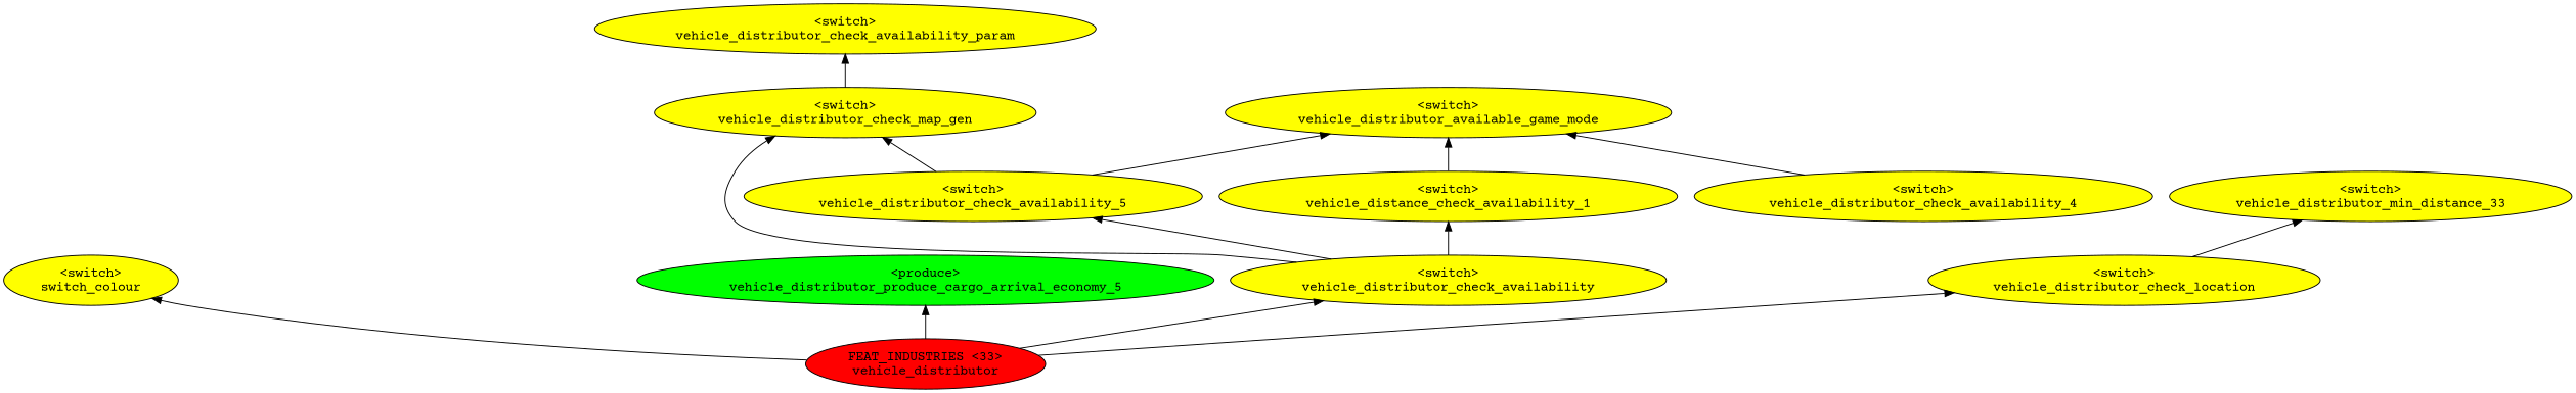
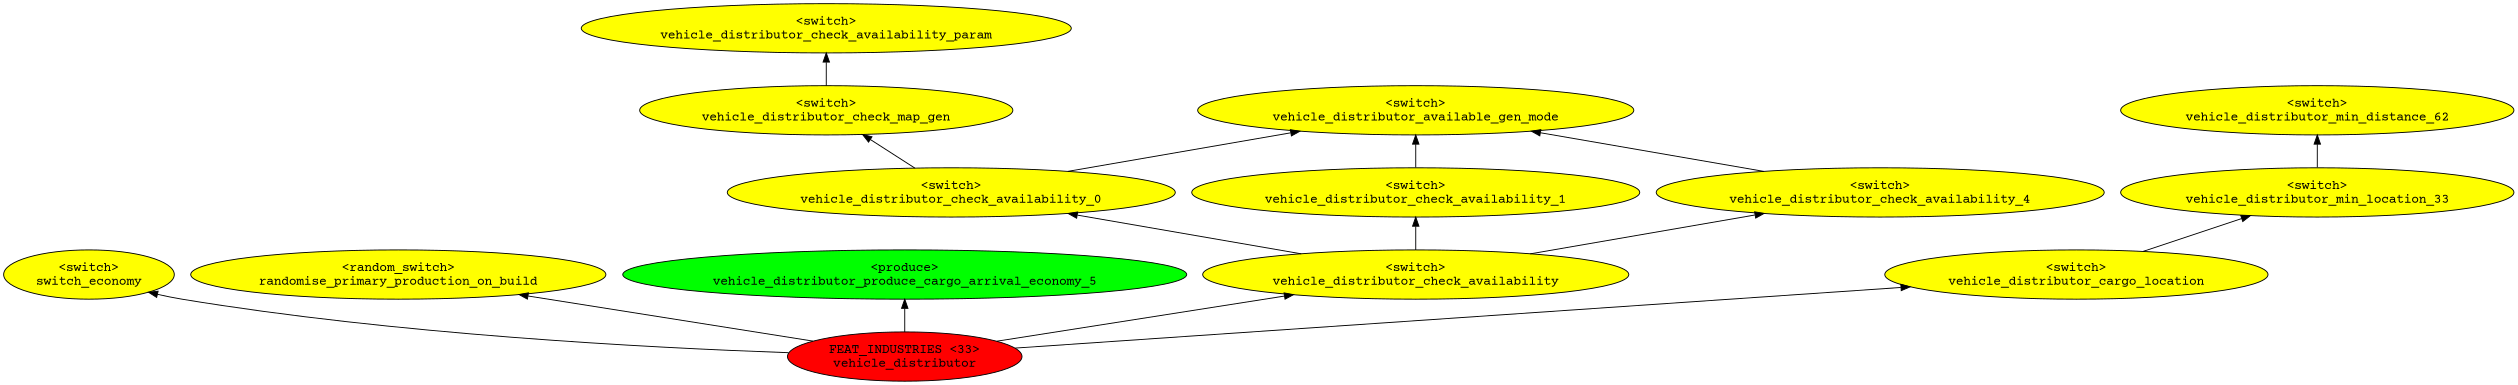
  digraph {
    fontname="Courier Prime"
    rankdir=BT
    node [fillcolor=yellow fontname="Courier Prime" style=filled]
    edge [fontname="Courier Prime"]
-   n1 [label="<switch>\nswitch_colour"]
+   n1 [label="<switch>\nswitch_economy"]
+   n2 [label="<random_switch>\nrandomise_primary_production_on_build"]
    n3 [fillcolor=green label="<produce>\nvehicle_distributor_produce_cargo_arrival_economy_5"]
    n4 [label="<switch>\nvehicle_distributor_check_availability_param"]
    n5 [label="<switch>\nvehicle_distributor_check_map_gen"]
-   n6 [label="<switch>\nvehicle_distributor_available_game_mode"]
-   n7 [label="<switch>\nvehicle_distance_check_availability_1"]
+   n6 [label="<switch>\nvehicle_distributor_available_gen_mode"]
+   n7 [label="<switch>\nvehicle_distributor_check_availability_1"]
    n8 [label="<switch>\nvehicle_distributor_check_availability_4"]
-   n9 [label="<switch>\nvehicle_distributor_check_availability_5"]
+   n9 [label="<switch>\nvehicle_distributor_check_availability_0"]
    n10 [label="<switch>\nvehicle_distributor_check_availability"]
-   n12 [label="<switch>\nvehicle_distributor_min_distance_33"]
-   n13 [label="<switch>\nvehicle_distributor_check_location"]
+   n11 [label="<switch>\nvehicle_distributor_min_distance_62"]
+   n12 [label="<switch>\nvehicle_distributor_min_location_33"]
+   n13 [label="<switch>\nvehicle_distributor_cargo_location"]
    n14 [fillcolor=red label="FEAT_INDUSTRIES <33>\nvehicle_distributor"]
    n5 -> n4
    n7 -> n6
    n8 -> n6
    n9 -> n5
    n9 -> n6
    n10 -> n7
-   n10 -> n5
+   n10 -> n8
    n10 -> n9
+   n12 -> n11
    n13 -> n12
    n14 -> n1
+   n14 -> n2
    n14 -> n3
    n14 -> n10
    n14 -> n13
  }
